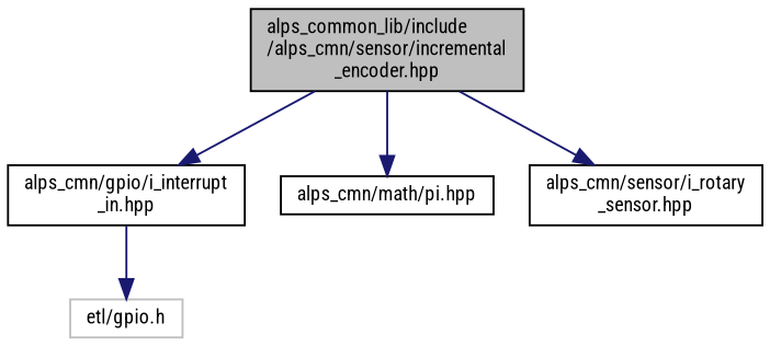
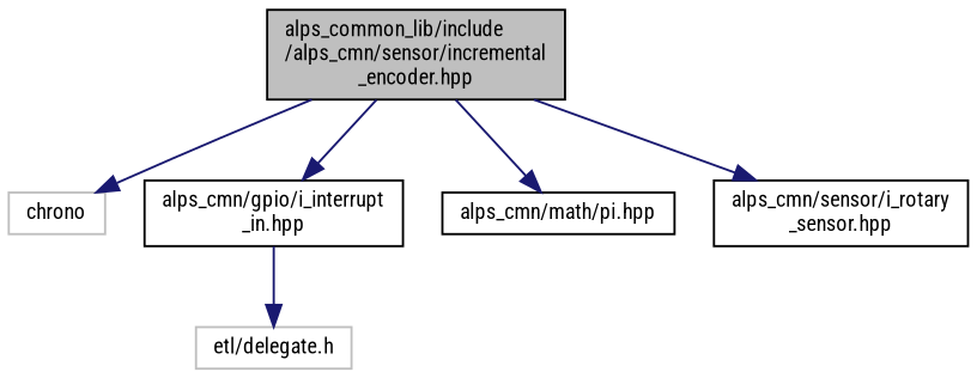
  digraph {
    fontname="Roboto Condensed"
    node [color=black fillcolor=white fontname="Roboto Condensed" fontsize=10 shape=record style=filled]
    edge [color=midnightblue fontname="Roboto Condensed" fontsize=10 labelfontname=Helvetica labelfontsize=10 style=solid]
    n1 [fillcolor=grey75 fontcolor=black height=0.2 label="alps_common_lib/include\l/alps_cmn/sensor/incremental\l_encoder.hpp" width=0.4]
+   n2 [color=grey75 height=0.2 label=chrono width=0.4]
    n3 [height=0.2 label="alps_cmn/gpio/i_interrupt\l_in.hpp" width=0.4]
    n4 [height=0.2 label="alps_cmn/math/pi.hpp" width=0.4]
    n5 [height=0.2 label="alps_cmn/sensor/i_rotary\l_sensor.hpp" width=0.4]
-   n6 [color=grey75 height=0.2 label="etl/gpio.h" width=0.4]
+   n6 [color=grey75 height=0.2 label="etl/delegate.h" width=0.4]
+   n1 -> n2
    n1 -> n3
    n1 -> n4
    n1 -> n5
    n3 -> n6
  }
